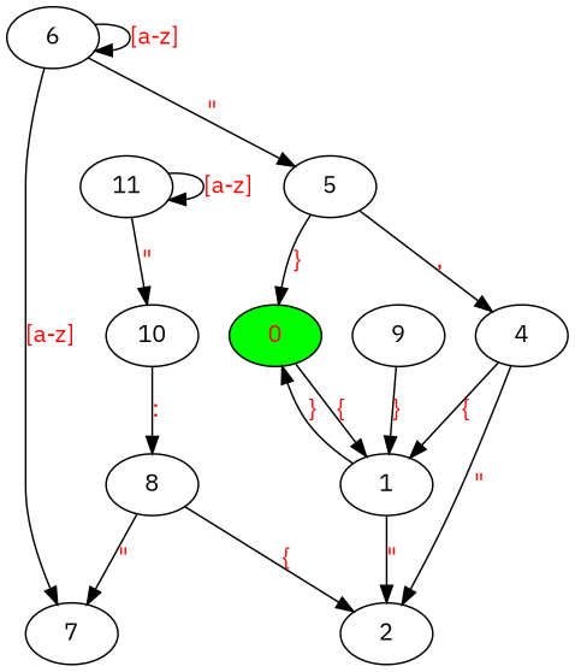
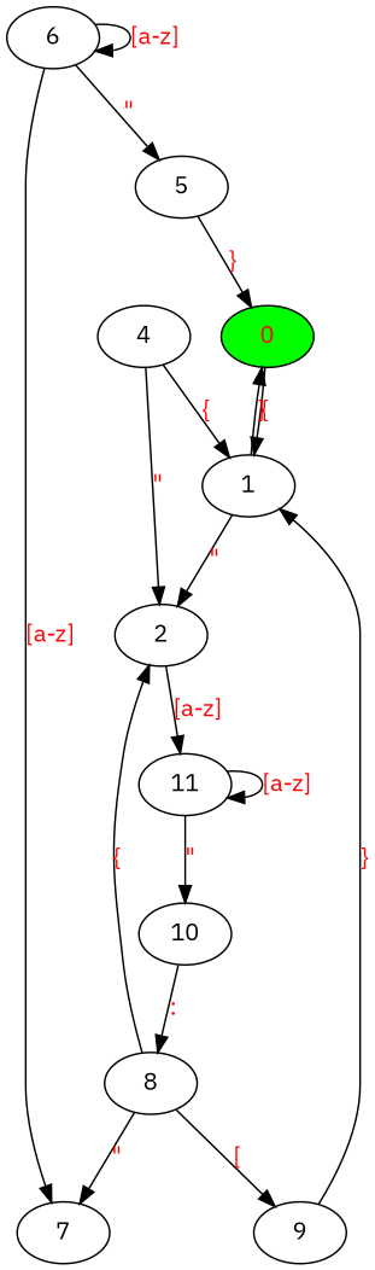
  digraph {
    fontname="IBM Plex Sans"
    node [fontname="IBM Plex Sans"]
    edge [fontcolor=red fontname="IBM Plex Sans"]
    n1 [fillcolor=green fontcolor=red label=0 style=filled]
    n2 [label=1]
    2
    n4 [label=11]
    n5 [label=10]
    n6 [label=8]
    n7 [label=7]
    n8 [label=9]
    n9 [label=6]
    5
    4
    n1 -> n2 [label="{"]
    n2 -> n1 [label="}"]
    n2 -> 2 [label="\""]
+   2 -> n4 [label="[a-z]"]
    n4 -> n4 [label="[a-z]"]
    n4 -> n5 [label="\""]
    n5 -> n6 [label=":"]
    n6 -> 2 [label="{"]
    n6 -> n7 [label="\""]
+   n6 -> n8 [label="["]
    n8 -> n2 [label="}"]
    n9 -> n7 [label="[a-z]"]
    n9 -> n9 [label="[a-z]"]
    n9 -> 5 [label="\""]
    5 -> n1 [label="}"]
-   5 -> 4 [label="\,"]
    4 -> n2 [label="{"]
    4 -> 2 [label="\""]
  }
